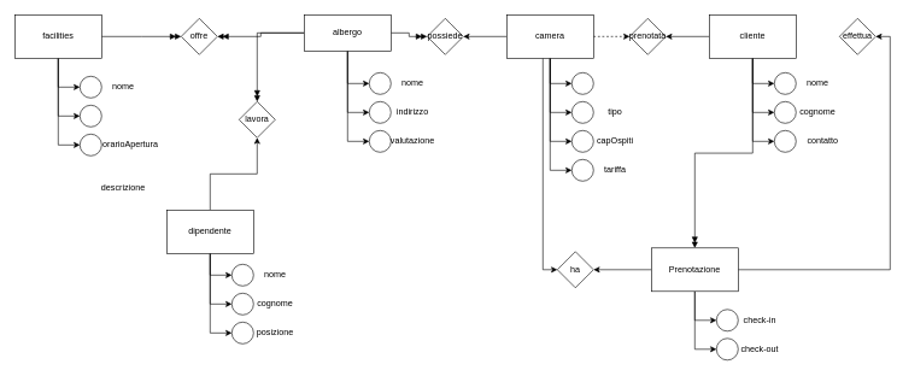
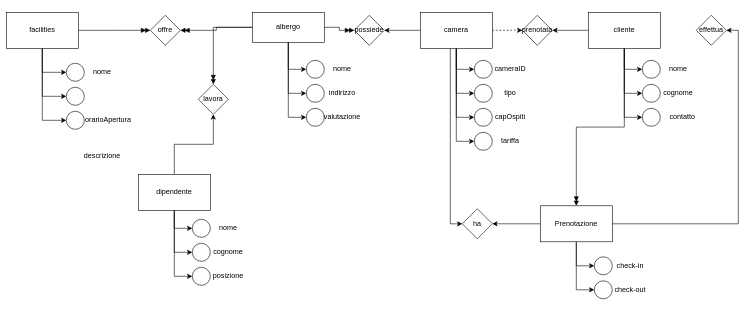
  <mxCell id="0" />
  <mxCell id="1" parent="0" />
  <mxCell id="2" style="edgeStyle=orthogonalEdgeStyle;rounded=0;orthogonalLoop=1;jettySize=auto;html=1;entryX=0;entryY=0.5;entryDx=0;entryDy=0;" parent="1" source="6" target="59" edge="1"><mxGeometry relative="1" as="geometry"><mxPoint x="80" y="120" as="targetPoint" /></mxGeometry></mxCell>
  <mxCell id="3" style="edgeStyle=orthogonalEdgeStyle;rounded=0;orthogonalLoop=1;jettySize=auto;html=1;entryX=0;entryY=0.5;entryDx=0;entryDy=0;" parent="1" source="6" target="60" edge="1"><mxGeometry relative="1" as="geometry"><mxPoint x="80" y="170" as="targetPoint" /></mxGeometry></mxCell>
  <mxCell id="4" style="edgeStyle=orthogonalEdgeStyle;rounded=0;orthogonalLoop=1;jettySize=auto;html=1;entryX=0;entryY=0.5;entryDx=0;entryDy=0;" parent="1" source="6" target="61" edge="1"><mxGeometry relative="1" as="geometry"><mxPoint x="80" y="210" as="targetPoint" /></mxGeometry></mxCell>
  <mxCell id="5" style="edgeStyle=orthogonalEdgeStyle;rounded=0;orthogonalLoop=1;jettySize=auto;html=1;endArrow=doubleBlock;endFill=1;" parent="1" source="6" edge="1"><mxGeometry relative="1" as="geometry"><mxPoint x="250" y="50" as="targetPoint" /></mxGeometry></mxCell>
- <mxCell id="6" value="facilities" style="rounded=0;whiteSpace=wrap;html=1;" parent="1" vertex="1"><mxGeometry x="20" y="20" width="120" height="60" as="geometry" /></mxCell>
+ <mxCell id="6" value="facilities" style="rounded=0;whiteSpace=wrap;html=1;" parent="1" vertex="1"><mxGeometry x="10" y="20" width="120" height="60" as="geometry" /></mxCell>
  <mxCell id="7" style="edgeStyle=orthogonalEdgeStyle;rounded=0;orthogonalLoop=1;jettySize=auto;html=1;entryX=0;entryY=0.5;entryDx=0;entryDy=0;" parent="1" source="11" target="53" edge="1"><mxGeometry relative="1" as="geometry"><mxPoint x="290" y="390" as="targetPoint" /></mxGeometry></mxCell>
  <mxCell id="8" style="edgeStyle=orthogonalEdgeStyle;rounded=0;orthogonalLoop=1;jettySize=auto;html=1;entryX=0;entryY=0.5;entryDx=0;entryDy=0;" parent="1" source="11" target="54" edge="1"><mxGeometry relative="1" as="geometry"><mxPoint x="290" y="430" as="targetPoint" /></mxGeometry></mxCell>
  <mxCell id="9" style="edgeStyle=orthogonalEdgeStyle;rounded=0;orthogonalLoop=1;jettySize=auto;html=1;entryX=0;entryY=0.5;entryDx=0;entryDy=0;" parent="1" source="11" target="55" edge="1"><mxGeometry relative="1" as="geometry"><mxPoint x="290" y="470" as="targetPoint" /></mxGeometry></mxCell>
  <mxCell id="10" style="edgeStyle=orthogonalEdgeStyle;rounded=0;orthogonalLoop=1;jettySize=auto;html=1;entryX=0.5;entryY=1;entryDx=0;entryDy=0;endArrow=classic;endFill=1;" parent="1" source="11" target="76" edge="1"><mxGeometry relative="1" as="geometry" /></mxCell>
  <mxCell id="11" value="dipendente" style="rounded=0;whiteSpace=wrap;html=1;" parent="1" vertex="1"><mxGeometry x="230" y="290" width="120" height="60" as="geometry" /></mxCell>
  <mxCell id="12" style="edgeStyle=orthogonalEdgeStyle;rounded=0;orthogonalLoop=1;jettySize=auto;html=1;entryX=0;entryY=0.5;entryDx=0;entryDy=0;" parent="1" source="17" target="47" edge="1"><mxGeometry relative="1" as="geometry"><mxPoint x="1040" y="130" as="targetPoint" /></mxGeometry></mxCell>
  <mxCell id="13" style="edgeStyle=orthogonalEdgeStyle;rounded=0;orthogonalLoop=1;jettySize=auto;html=1;entryX=0;entryY=0.5;entryDx=0;entryDy=0;" parent="1" source="17" target="48" edge="1"><mxGeometry relative="1" as="geometry"><mxPoint x="1040" y="160" as="targetPoint" /></mxGeometry></mxCell>
  <mxCell id="14" style="edgeStyle=orthogonalEdgeStyle;rounded=0;orthogonalLoop=1;jettySize=auto;html=1;entryX=0;entryY=0.5;entryDx=0;entryDy=0;" parent="1" source="17" target="49" edge="1"><mxGeometry relative="1" as="geometry"><mxPoint x="1040" y="200" as="targetPoint" /></mxGeometry></mxCell>
  <mxCell id="15" style="edgeStyle=orthogonalEdgeStyle;rounded=0;orthogonalLoop=1;jettySize=auto;html=1;entryX=1;entryY=0.5;entryDx=0;entryDy=0;endArrow=classic;endFill=1;" parent="1" source="17" target="75" edge="1"><mxGeometry relative="1" as="geometry" /></mxCell>
  <mxCell id="16" style="edgeStyle=orthogonalEdgeStyle;rounded=0;orthogonalLoop=1;jettySize=auto;html=1;endArrow=doubleBlock;endFill=1;" parent="1" source="17" target="69" edge="1"><mxGeometry relative="1" as="geometry" /></mxCell>
  <mxCell id="17" value="cliente" style="rounded=0;whiteSpace=wrap;html=1;" parent="1" vertex="1"><mxGeometry x="980" y="20" width="120" height="60" as="geometry" /></mxCell>
  <mxCell id="18" style="edgeStyle=orthogonalEdgeStyle;rounded=0;orthogonalLoop=1;jettySize=auto;html=1;entryX=0;entryY=0.5;entryDx=0;entryDy=0;" parent="1" source="25" target="39" edge="1"><mxGeometry relative="1" as="geometry"><mxPoint x="760" y="130" as="targetPoint" /></mxGeometry></mxCell>
  <mxCell id="19" style="edgeStyle=orthogonalEdgeStyle;rounded=0;orthogonalLoop=1;jettySize=auto;html=1;entryX=0;entryY=0.5;entryDx=0;entryDy=0;" parent="1" source="25" target="40" edge="1"><mxGeometry relative="1" as="geometry"><mxPoint x="760" y="160" as="targetPoint" /></mxGeometry></mxCell>
  <mxCell id="20" style="edgeStyle=orthogonalEdgeStyle;rounded=0;orthogonalLoop=1;jettySize=auto;html=1;entryX=0;entryY=0.5;entryDx=0;entryDy=0;" parent="1" source="25" target="41" edge="1"><mxGeometry relative="1" as="geometry"><mxPoint x="760" y="210" as="targetPoint" /></mxGeometry></mxCell>
  <mxCell id="21" style="edgeStyle=orthogonalEdgeStyle;rounded=0;orthogonalLoop=1;jettySize=auto;html=1;entryX=0;entryY=0.5;entryDx=0;entryDy=0;" parent="1" source="25" target="42" edge="1"><mxGeometry relative="1" as="geometry"><mxPoint x="760" y="240" as="targetPoint" /></mxGeometry></mxCell>
  <mxCell id="22" style="edgeStyle=orthogonalEdgeStyle;rounded=0;orthogonalLoop=1;jettySize=auto;html=1;entryX=1;entryY=0.5;entryDx=0;entryDy=0;" parent="1" source="25" target="74" edge="1"><mxGeometry relative="1" as="geometry" /></mxCell>
  <mxCell id="23" style="edgeStyle=orthogonalEdgeStyle;rounded=0;orthogonalLoop=1;jettySize=auto;html=1;entryX=0;entryY=0.5;entryDx=0;entryDy=0;endArrow=classic;endFill=1;dashed=1;" parent="1" source="25" target="75" edge="1"><mxGeometry relative="1" as="geometry" /></mxCell>
  <mxCell id="24" style="edgeStyle=orthogonalEdgeStyle;rounded=0;orthogonalLoop=1;jettySize=auto;html=1;entryX=0;entryY=0.5;entryDx=0;entryDy=0;" edge="1" parent="1" source="25" target="79"><mxGeometry relative="1" as="geometry"><Array as="points"><mxPoint x="750" y="373" /></Array></mxGeometry></mxCell>
  <mxCell id="25" value="camera" style="rounded=0;whiteSpace=wrap;html=1;" parent="1" vertex="1"><mxGeometry x="700" y="20" width="120" height="60" as="geometry" /></mxCell>
  <mxCell id="26" style="edgeStyle=orthogonalEdgeStyle;rounded=0;orthogonalLoop=1;jettySize=auto;html=1;entryX=0;entryY=0.5;entryDx=0;entryDy=0;" parent="1" source="32" target="33" edge="1"><mxGeometry relative="1" as="geometry"><mxPoint x="480" y="130" as="targetPoint" /></mxGeometry></mxCell>
  <mxCell id="27" style="edgeStyle=orthogonalEdgeStyle;rounded=0;orthogonalLoop=1;jettySize=auto;html=1;entryX=0;entryY=0.5;entryDx=0;entryDy=0;" parent="1" source="32" target="34" edge="1"><mxGeometry relative="1" as="geometry"><mxPoint x="480" y="160" as="targetPoint" /></mxGeometry></mxCell>
  <mxCell id="28" style="edgeStyle=orthogonalEdgeStyle;rounded=0;orthogonalLoop=1;jettySize=auto;html=1;entryX=0;entryY=0.5;entryDx=0;entryDy=0;" parent="1" source="32" target="35" edge="1"><mxGeometry relative="1" as="geometry"><mxPoint x="480" y="200" as="targetPoint" /></mxGeometry></mxCell>
  <mxCell id="29" style="edgeStyle=orthogonalEdgeStyle;rounded=0;orthogonalLoop=1;jettySize=auto;html=1;entryX=0;entryY=0.5;entryDx=0;entryDy=0;endArrow=doubleBlock;endFill=1;" parent="1" source="32" target="74" edge="1"><mxGeometry relative="1" as="geometry" /></mxCell>
  <mxCell id="30" style="edgeStyle=orthogonalEdgeStyle;rounded=0;orthogonalLoop=1;jettySize=auto;html=1;entryX=0.5;entryY=0;entryDx=0;entryDy=0;endArrow=doubleBlock;endFill=1;" parent="1" source="32" target="76" edge="1"><mxGeometry relative="1" as="geometry" /></mxCell>
  <mxCell id="31" style="edgeStyle=orthogonalEdgeStyle;rounded=0;orthogonalLoop=1;jettySize=auto;html=1;entryX=1;entryY=0.5;entryDx=0;entryDy=0;endArrow=doubleBlock;endFill=1;" parent="1" source="32" target="77" edge="1"><mxGeometry relative="1" as="geometry" /></mxCell>
  <mxCell id="32" value="albergo" style="rounded=0;whiteSpace=wrap;html=1;" parent="1" vertex="1"><mxGeometry x="420" y="20" width="120" height="50" as="geometry" /></mxCell>
  <mxCell id="33" value="" style="ellipse;whiteSpace=wrap;html=1;aspect=fixed;" parent="1" vertex="1"><mxGeometry x="510" y="100" width="30" height="30" as="geometry" /></mxCell>
  <mxCell id="34" value="" style="ellipse;whiteSpace=wrap;html=1;aspect=fixed;" parent="1" vertex="1"><mxGeometry x="510" y="140" width="30" height="30" as="geometry" /></mxCell>
  <mxCell id="35" value="" style="ellipse;whiteSpace=wrap;html=1;aspect=fixed;" parent="1" vertex="1"><mxGeometry x="510" y="180" width="30" height="30" as="geometry" /></mxCell>
  <mxCell id="36" value="nome" style="text;html=1;strokeColor=none;fillColor=none;align=center;verticalAlign=middle;whiteSpace=wrap;rounded=0;" parent="1" vertex="1"><mxGeometry x="540" y="100" width="60" height="30" as="geometry" /></mxCell>
  <mxCell id="37" value="indirizzo" style="text;html=1;strokeColor=none;fillColor=none;align=center;verticalAlign=middle;whiteSpace=wrap;rounded=0;" parent="1" vertex="1"><mxGeometry x="540" y="140" width="60" height="30" as="geometry" /></mxCell>
  <mxCell id="38" value="valutazione" style="text;html=1;strokeColor=none;fillColor=none;align=center;verticalAlign=middle;whiteSpace=wrap;rounded=0;" parent="1" vertex="1"><mxGeometry x="540" y="180" width="60" height="30" as="geometry" /></mxCell>
  <mxCell id="39" value="" style="ellipse;whiteSpace=wrap;html=1;aspect=fixed;" parent="1" vertex="1"><mxGeometry x="790" y="100" width="30" height="30" as="geometry" /></mxCell>
  <mxCell id="40" value="" style="ellipse;whiteSpace=wrap;html=1;aspect=fixed;" parent="1" vertex="1"><mxGeometry x="790" y="140" width="30" height="30" as="geometry" /></mxCell>
  <mxCell id="41" value="" style="ellipse;whiteSpace=wrap;html=1;aspect=fixed;" parent="1" vertex="1"><mxGeometry x="790" y="180" width="30" height="30" as="geometry" /></mxCell>
  <mxCell id="42" value="" style="ellipse;whiteSpace=wrap;html=1;aspect=fixed;" parent="1" vertex="1"><mxGeometry x="790" y="220" width="30" height="30" as="geometry" /></mxCell>
+ <mxCell id="43" value="cameraID" style="text;html=1;strokeColor=none;fillColor=none;align=center;verticalAlign=middle;whiteSpace=wrap;rounded=0;" parent="1" vertex="1"><mxGeometry x="820" y="100" width="60" height="30" as="geometry" /></mxCell>
  <mxCell id="44" value="tipo" style="text;html=1;strokeColor=none;fillColor=none;align=center;verticalAlign=middle;whiteSpace=wrap;rounded=0;" parent="1" vertex="1"><mxGeometry x="820" y="140" width="60" height="30" as="geometry" /></mxCell>
  <mxCell id="45" value="capOspiti" style="text;html=1;strokeColor=none;fillColor=none;align=center;verticalAlign=middle;whiteSpace=wrap;rounded=0;" parent="1" vertex="1"><mxGeometry x="820" y="180" width="60" height="30" as="geometry" /></mxCell>
  <mxCell id="46" value="tariffa" style="text;html=1;strokeColor=none;fillColor=none;align=center;verticalAlign=middle;whiteSpace=wrap;rounded=0;" parent="1" vertex="1"><mxGeometry x="820" y="220" width="60" height="30" as="geometry" /></mxCell>
  <mxCell id="47" value="" style="ellipse;whiteSpace=wrap;html=1;aspect=fixed;" parent="1" vertex="1"><mxGeometry x="1070" y="100" width="30" height="30" as="geometry" /></mxCell>
  <mxCell id="48" value="" style="ellipse;whiteSpace=wrap;html=1;aspect=fixed;" parent="1" vertex="1"><mxGeometry x="1070" y="140" width="30" height="30" as="geometry" /></mxCell>
  <mxCell id="49" value="" style="ellipse;whiteSpace=wrap;html=1;aspect=fixed;" parent="1" vertex="1"><mxGeometry x="1070" y="180" width="30" height="30" as="geometry" /></mxCell>
  <mxCell id="50" value="nome" style="text;html=1;strokeColor=none;fillColor=none;align=center;verticalAlign=middle;whiteSpace=wrap;rounded=0;" parent="1" vertex="1"><mxGeometry x="1100" y="100" width="60" height="30" as="geometry" /></mxCell>
  <mxCell id="51" value="cognome" style="text;html=1;strokeColor=none;fillColor=none;align=center;verticalAlign=middle;whiteSpace=wrap;rounded=0;" parent="1" vertex="1"><mxGeometry x="1100" y="140" width="60" height="30" as="geometry" /></mxCell>
  <mxCell id="52" value="contatto" style="text;html=1;strokeColor=none;fillColor=none;align=center;verticalAlign=middle;whiteSpace=wrap;rounded=0;" parent="1" vertex="1"><mxGeometry x="1107" y="180" width="60" height="30" as="geometry" /></mxCell>
  <mxCell id="53" value="" style="ellipse;whiteSpace=wrap;html=1;aspect=fixed;" parent="1" vertex="1"><mxGeometry x="320" y="365" width="30" height="30" as="geometry" /></mxCell>
  <mxCell id="54" value="" style="ellipse;whiteSpace=wrap;html=1;aspect=fixed;" parent="1" vertex="1"><mxGeometry x="320" y="405" width="30" height="30" as="geometry" /></mxCell>
  <mxCell id="55" value="" style="ellipse;whiteSpace=wrap;html=1;aspect=fixed;" parent="1" vertex="1"><mxGeometry x="320" y="445" width="30" height="30" as="geometry" /></mxCell>
  <mxCell id="56" value="nome" style="text;html=1;strokeColor=none;fillColor=none;align=center;verticalAlign=middle;whiteSpace=wrap;rounded=0;" parent="1" vertex="1"><mxGeometry x="350" y="365" width="60" height="30" as="geometry" /></mxCell>
  <mxCell id="57" value="cognome" style="text;html=1;strokeColor=none;fillColor=none;align=center;verticalAlign=middle;whiteSpace=wrap;rounded=0;" parent="1" vertex="1"><mxGeometry x="350" y="405" width="60" height="30" as="geometry" /></mxCell>
  <mxCell id="58" value="posizione" style="text;html=1;strokeColor=none;fillColor=none;align=center;verticalAlign=middle;whiteSpace=wrap;rounded=0;" parent="1" vertex="1"><mxGeometry x="350" y="445" width="60" height="30" as="geometry" /></mxCell>
  <mxCell id="59" value="" style="ellipse;whiteSpace=wrap;html=1;aspect=fixed;" parent="1" vertex="1"><mxGeometry x="110" y="105" width="30" height="30" as="geometry" /></mxCell>
  <mxCell id="60" value="" style="ellipse;whiteSpace=wrap;html=1;aspect=fixed;" parent="1" vertex="1"><mxGeometry x="110" y="145" width="30" height="30" as="geometry" /></mxCell>
  <mxCell id="61" value="" style="ellipse;whiteSpace=wrap;html=1;aspect=fixed;" parent="1" vertex="1"><mxGeometry x="110" y="185" width="30" height="30" as="geometry" /></mxCell>
  <mxCell id="62" value="nome" style="text;html=1;strokeColor=none;fillColor=none;align=center;verticalAlign=middle;whiteSpace=wrap;rounded=0;" parent="1" vertex="1"><mxGeometry x="140" y="105" width="60" height="30" as="geometry" /></mxCell>
  <mxCell id="63" value="descrizione" style="text;html=1;strokeColor=none;fillColor=none;align=center;verticalAlign=middle;whiteSpace=wrap;rounded=0;" parent="1" vertex="1"><mxGeometry x="140" y="245" width="60" height="30" as="geometry" /></mxCell>
  <mxCell id="64" value="orarioApertura" style="text;html=1;strokeColor=none;fillColor=none;align=center;verticalAlign=middle;whiteSpace=wrap;rounded=0;" parent="1" vertex="1"><mxGeometry x="150" y="185" width="60" height="30" as="geometry" /></mxCell>
  <mxCell id="65" style="edgeStyle=orthogonalEdgeStyle;rounded=0;orthogonalLoop=1;jettySize=auto;html=1;entryX=0;entryY=0.5;entryDx=0;entryDy=0;" parent="1" source="69" target="70" edge="1"><mxGeometry relative="1" as="geometry"><mxPoint x="960" y="442.5" as="targetPoint" /></mxGeometry></mxCell>
  <mxCell id="66" style="edgeStyle=orthogonalEdgeStyle;rounded=0;orthogonalLoop=1;jettySize=auto;html=1;entryX=0;entryY=0.5;entryDx=0;entryDy=0;" parent="1" source="69" target="71" edge="1"><mxGeometry relative="1" as="geometry"><mxPoint x="960" y="482.5" as="targetPoint" /></mxGeometry></mxCell>
  <mxCell id="67" style="edgeStyle=orthogonalEdgeStyle;rounded=0;orthogonalLoop=1;jettySize=auto;html=1;entryX=1;entryY=0.5;entryDx=0;entryDy=0;endArrow=classic;endFill=1;" parent="1" source="69" target="78" edge="1"><mxGeometry relative="1" as="geometry" /></mxCell>
  <mxCell id="68" style="edgeStyle=orthogonalEdgeStyle;rounded=0;orthogonalLoop=1;jettySize=auto;html=1;" edge="1" parent="1" source="69" target="79"><mxGeometry relative="1" as="geometry" /></mxCell>
  <mxCell id="69" value="Prenotazione" style="rounded=0;whiteSpace=wrap;html=1;" parent="1" vertex="1"><mxGeometry x="900" y="342.5" width="120" height="60" as="geometry" /></mxCell>
  <mxCell id="70" value="" style="ellipse;whiteSpace=wrap;html=1;aspect=fixed;" parent="1" vertex="1"><mxGeometry x="990" y="427.5" width="30" height="30" as="geometry" /></mxCell>
  <mxCell id="71" value="" style="ellipse;whiteSpace=wrap;html=1;aspect=fixed;" parent="1" vertex="1"><mxGeometry x="990" y="467.5" width="30" height="30" as="geometry" /></mxCell>
  <mxCell id="72" value="check-in" style="text;html=1;strokeColor=none;fillColor=none;align=center;verticalAlign=middle;whiteSpace=wrap;rounded=0;" parent="1" vertex="1"><mxGeometry x="1020" y="427.5" width="60" height="30" as="geometry" /></mxCell>
  <mxCell id="73" value="check-out" style="text;html=1;strokeColor=none;fillColor=none;align=center;verticalAlign=middle;whiteSpace=wrap;rounded=0;" parent="1" vertex="1"><mxGeometry x="1020" y="467.5" width="60" height="30" as="geometry" /></mxCell>
  <mxCell id="74" value="possiede" style="rhombus;whiteSpace=wrap;html=1;" parent="1" vertex="1"><mxGeometry x="590" y="25" width="50" height="50" as="geometry" /></mxCell>
  <mxCell id="75" value="prenotata" style="rhombus;whiteSpace=wrap;html=1;" parent="1" vertex="1"><mxGeometry x="870" y="25" width="50" height="50" as="geometry" /></mxCell>
  <mxCell id="76" value="lavora" style="rhombus;whiteSpace=wrap;html=1;" parent="1" vertex="1"><mxGeometry x="330" y="140" width="50" height="50" as="geometry" /></mxCell>
  <mxCell id="77" value="offre" style="rhombus;whiteSpace=wrap;html=1;" parent="1" vertex="1"><mxGeometry x="250" y="25" width="50" height="50" as="geometry" /></mxCell>
  <mxCell id="78" value="effettua" style="rhombus;whiteSpace=wrap;html=1;" parent="1" vertex="1"><mxGeometry x="1160" y="25" width="50" height="50" as="geometry" /></mxCell>
  <mxCell id="79" value="ha" style="rhombus;whiteSpace=wrap;html=1;" vertex="1" parent="1"><mxGeometry x="770" y="347.5" width="50" height="50" as="geometry" /></mxCell>
